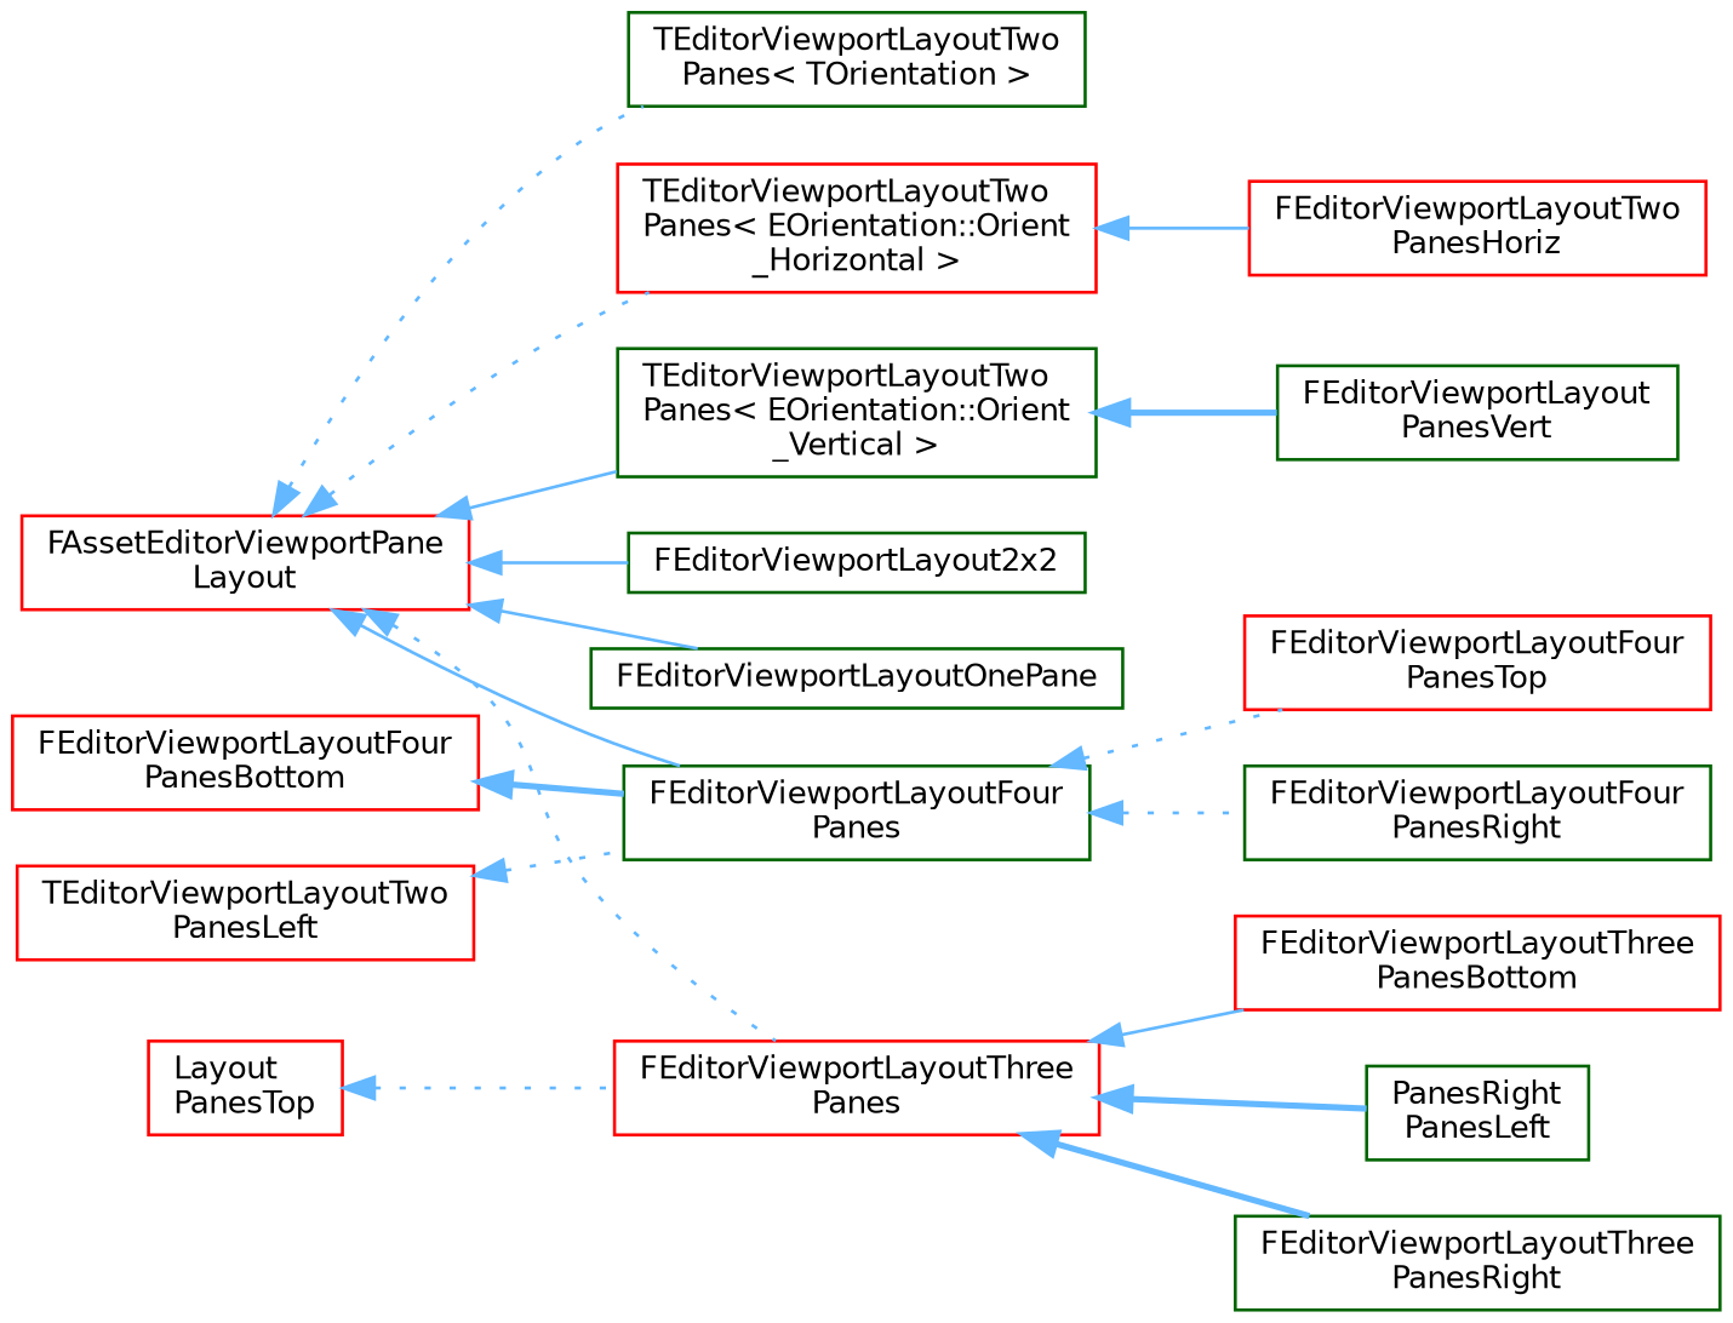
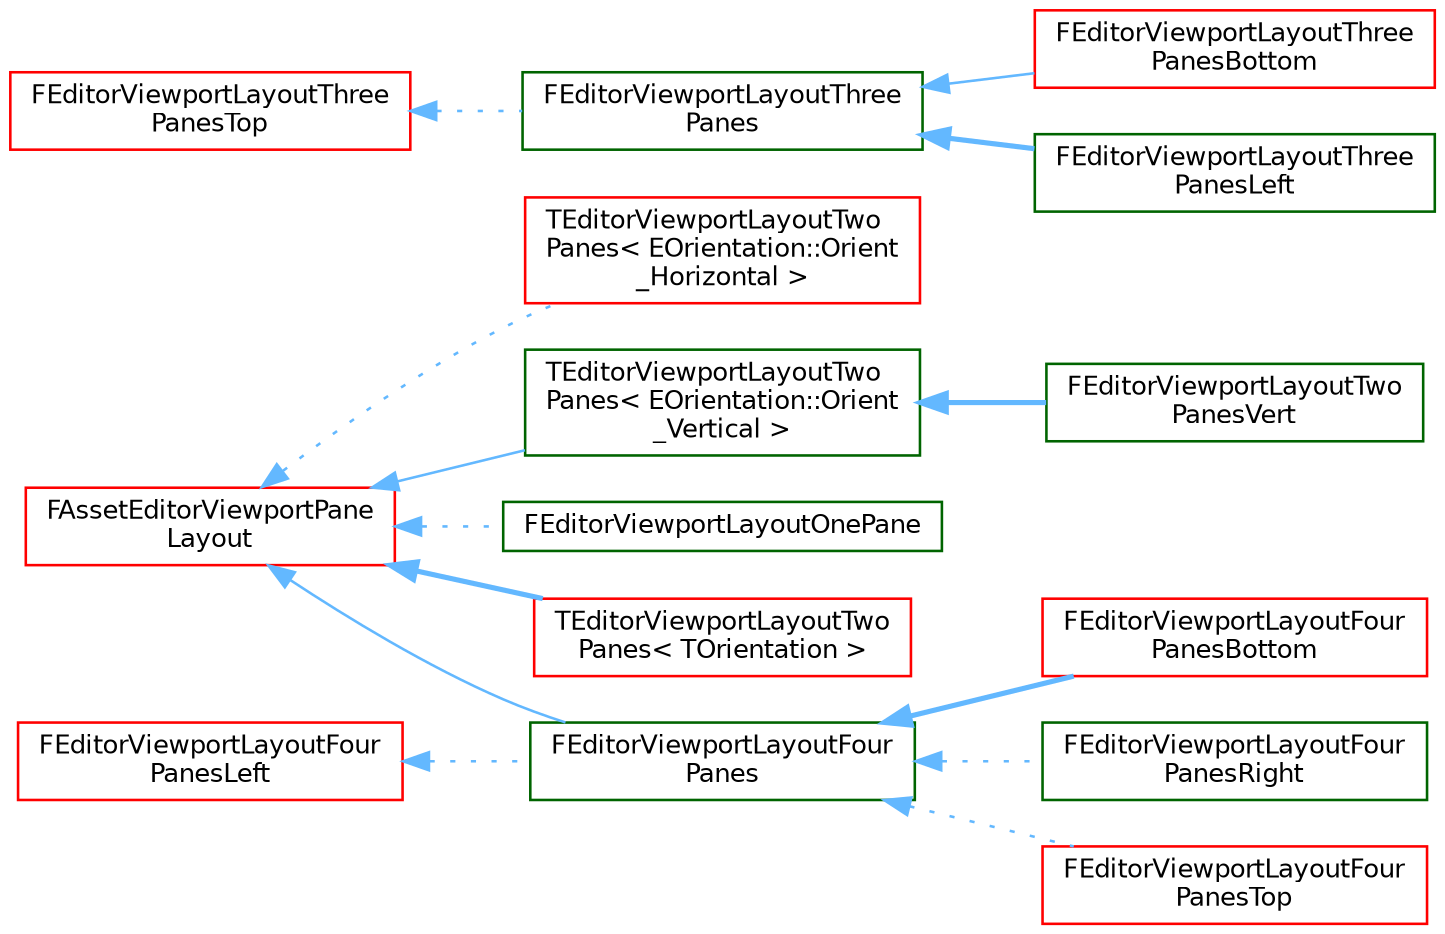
  digraph {
    rankdir=LR
    node [color=red fillcolor=white fontname=Helvetica fontsize=10 shape=box style=filled]
    edge [color=steelblue1 dir=back fontname=Helvetica fontsize=10 labelfontname=Helvetica labelfontsize=10 style=dotted]
    n1 [height=0.2 label="FAssetEditorViewportPane\lLayout" width=0.4]
    n2 [height=0.2 label="TEditorViewportLayoutTwo\lPanes\< EOrientation::Orient\l_Horizontal \>" width=0.4]
    n3 [color=darkgreen height=0.2 label="TEditorViewportLayoutTwo\lPanes\< EOrientation::Orient\l_Vertical \>" width=0.4]
-   n4 [color=darkgreen height=0.2 label=FEditorViewportLayout2x2 width=0.4]
    n5 [color=darkgreen height=0.2 label="FEditorViewportLayoutFour\lPanes" width=0.4]
    n6 [color=darkgreen height=0.2 label=FEditorViewportLayoutOnePane width=0.4]
-   n7 [height=0.2 label="FEditorViewportLayoutThree\lPanes" width=0.4]
-   n8 [color=darkgreen height=0.2 label="TEditorViewportLayoutTwo\lPanes\< TOrientation \>" width=0.4]
-   n9 [height=0.2 label="FEditorViewportLayoutTwo\lPanesHoriz" width=0.4]
-   n10 [color=darkgreen height=0.2 label="FEditorViewportLayout\lPanesVert" width=0.4]
+   n7 [color=darkgreen height=0.2 label="FEditorViewportLayoutThree\lPanes" width=0.4]
+   n8 [height=0.2 label="TEditorViewportLayoutTwo\lPanes\< TOrientation \>" width=0.4]
+   n10 [color=darkgreen height=0.2 label="FEditorViewportLayoutTwo\lPanesVert" width=0.4]
    n11 [height=0.2 label="FEditorViewportLayoutFour\lPanesBottom" width=0.4]
    n12 [color=darkgreen height=0.2 label="FEditorViewportLayoutFour\lPanesRight" width=0.4]
    n13 [height=0.2 label="FEditorViewportLayoutFour\lPanesTop" width=0.4]
    n14 [height=0.2 label="FEditorViewportLayoutThree\lPanesBottom" width=0.4]
-   n15 [color=darkgreen height=0.2 label="PanesRight\lPanesLeft" width=0.4]
-   n16 [color=darkgreen height=0.2 label="FEditorViewportLayoutThree\lPanesRight" width=0.4]
-   n17 [height=0.2 label="TEditorViewportLayoutTwo\lPanesLeft" width=0.4]
-   n18 [height=0.2 label="Layout\lPanesTop" width=0.4]
+   n15 [color=darkgreen height=0.2 label="FEditorViewportLayoutThree\lPanesLeft" width=0.4]
+   n17 [height=0.2 label="FEditorViewportLayoutFour\lPanesLeft" width=0.4]
+   n18 [height=0.2 label="FEditorViewportLayoutThree\lPanesTop" width=0.4]
    n1 -> n2
    n1 -> n3 [style=solid]
-   n1 -> n4 [style=solid]
    n1 -> n5 [style=solid]
-   n1 -> n6 [style=solid]
-   n1 -> n7
-   n1 -> n8
-   n2 -> n9 [style=solid]
+   n1 -> n6
+   n1 -> n8 [style=bold]
    n3 -> n10 [style=bold]
-   n11 -> n5 [style=bold]
+   n5 -> n11 [style=bold]
    n5 -> n12
    n5 -> n13
    n7 -> n14 [style=solid]
    n7 -> n15 [style=bold]
-   n7 -> n16 [style=bold]
    n17 -> n5
    n18 -> n7
  }
